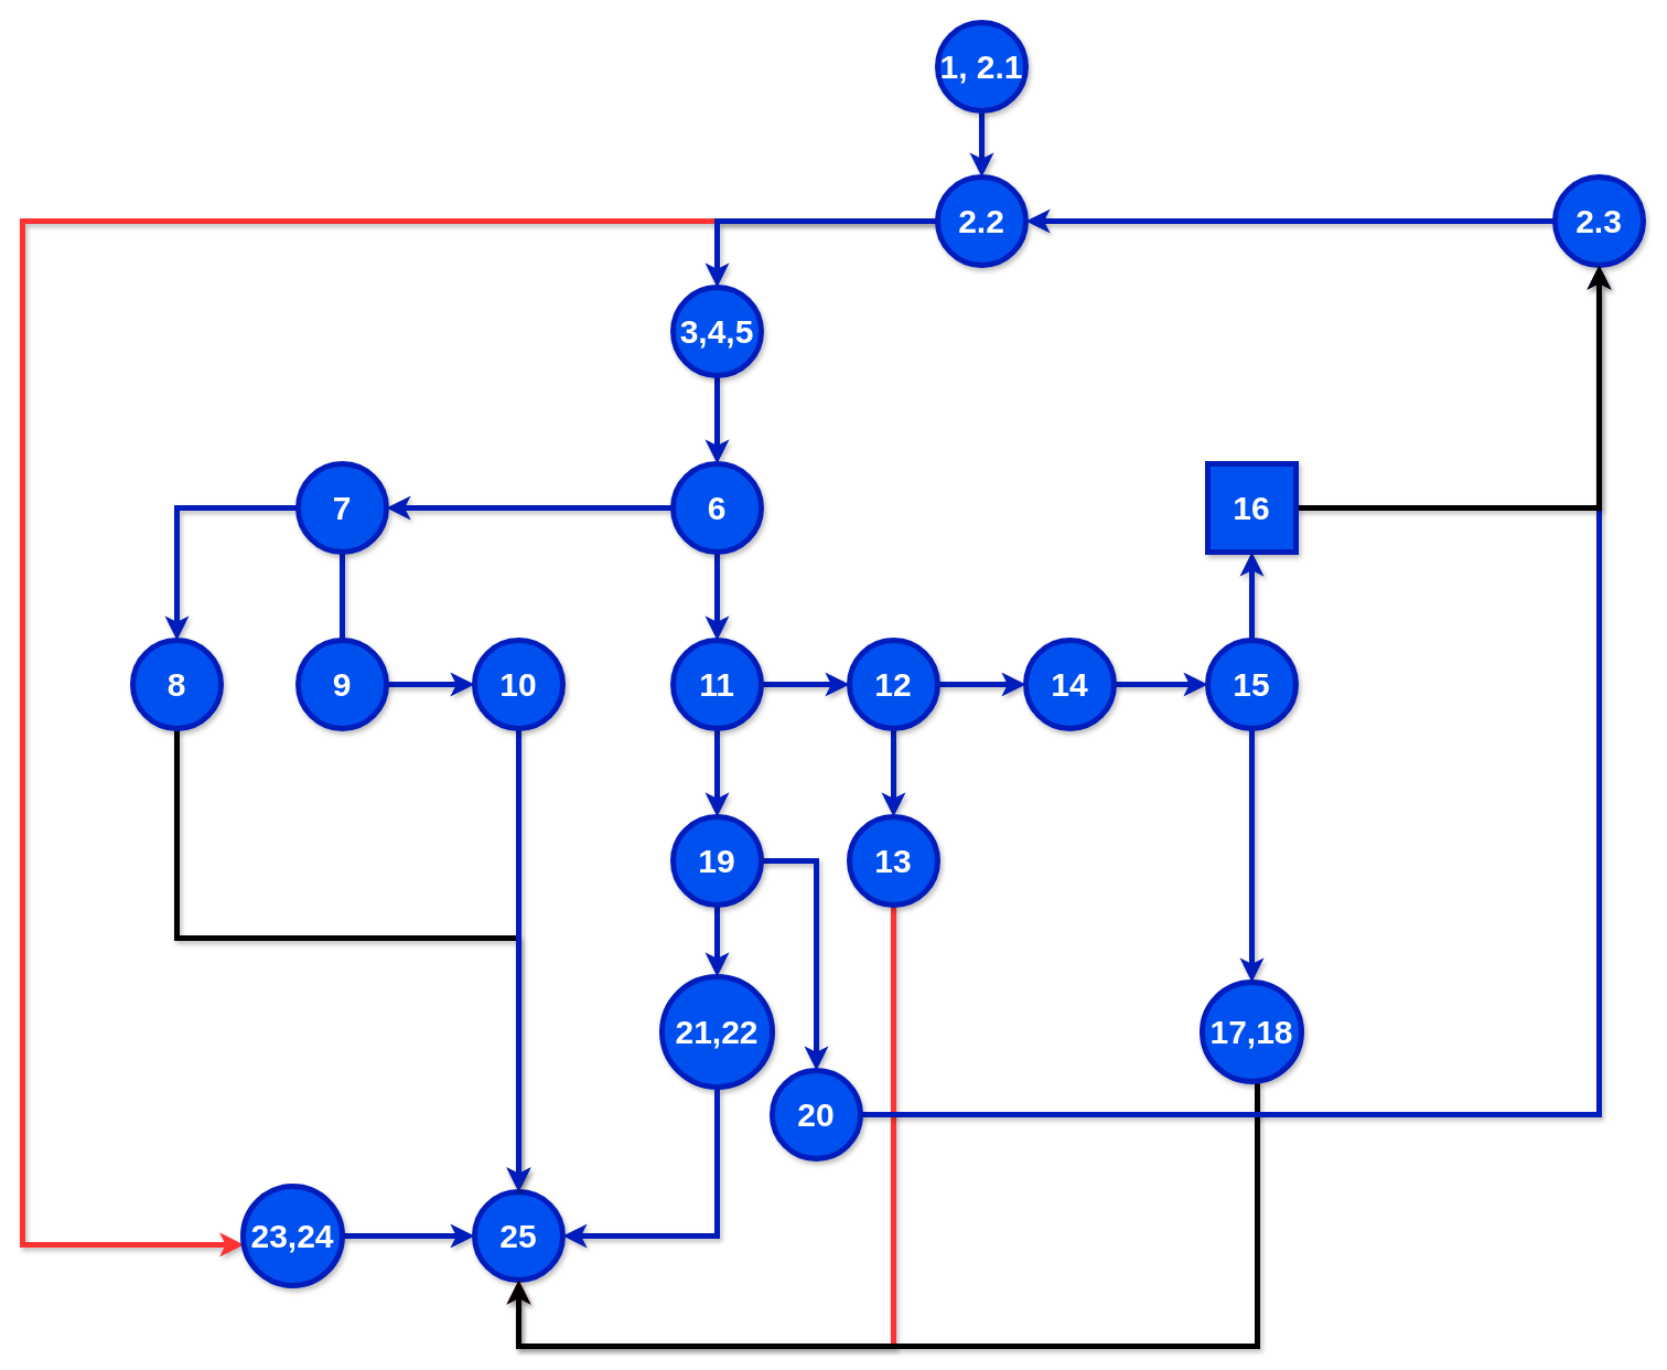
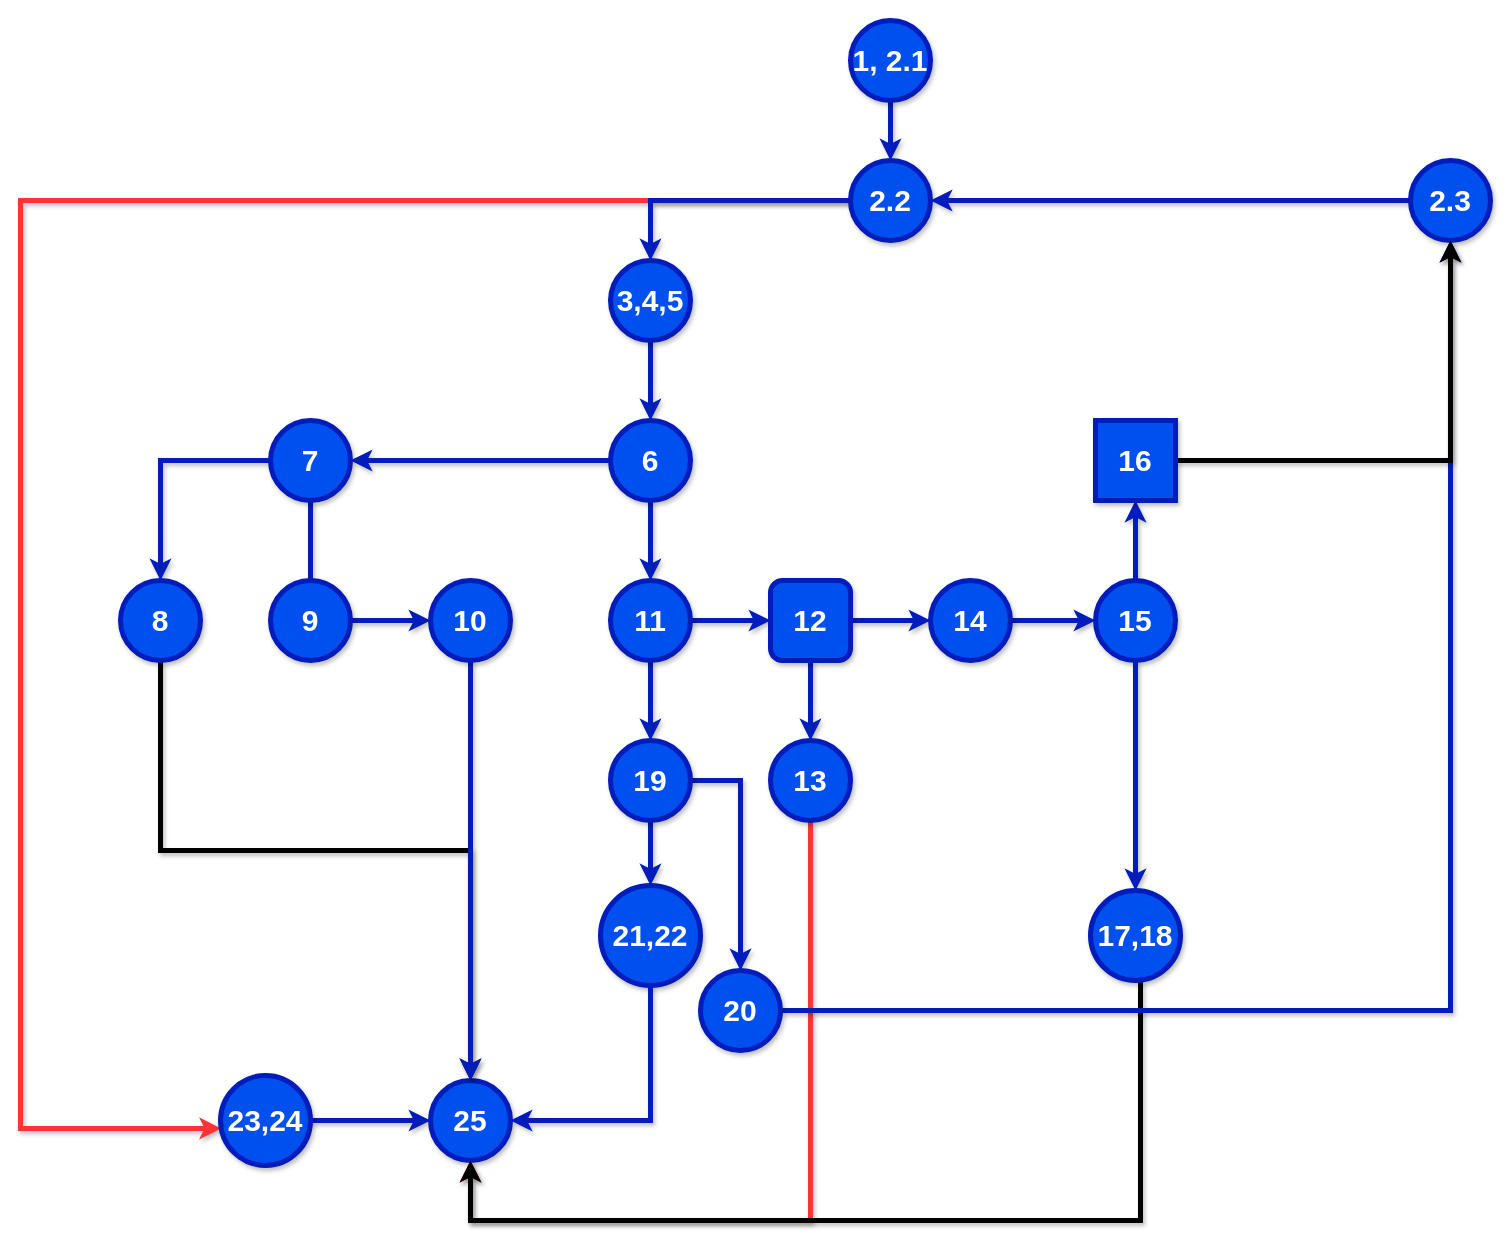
  <mxCell id="0" />
  <mxCell id="1" parent="0" />
  <mxCell id="2" style="edgeStyle=orthogonalEdgeStyle;rounded=0;orthogonalLoop=1;jettySize=auto;html=1;fillColor=#0050ef;strokeColor=#001DBC;shadow=1;sketch=0;strokeWidth=5;" parent="1" source="3" target="6" edge="1"><mxGeometry relative="1" as="geometry"><mxPoint x="370" y="120" as="targetPoint" /></mxGeometry></mxCell>
  <mxCell id="3" value="&lt;p&gt;&lt;font size=&quot;1&quot;&gt;&lt;b style=&quot;font-size: 30px&quot;&gt;1, 2.1&lt;/b&gt;&lt;/font&gt;&lt;/p&gt;" style="ellipse;whiteSpace=wrap;html=1;aspect=fixed;fillColor=#0050ef;strokeColor=#001DBC;fontColor=#ffffff;shadow=1;sketch=0;strokeWidth=5;" parent="1" vertex="1"><mxGeometry x="850" y="20" width="80" height="80" as="geometry" /></mxCell>
  <mxCell id="4" style="edgeStyle=orthogonalEdgeStyle;rounded=0;orthogonalLoop=1;jettySize=auto;html=1;exitX=0;exitY=0.5;exitDx=0;exitDy=0;entryX=0.008;entryY=0.588;entryDx=0;entryDy=0;entryPerimeter=0;fillColor=#0050ef;shadow=1;sketch=0;strokeWidth=5;strokeColor=#FF3333;" parent="1" source="6" target="8" edge="1"><mxGeometry relative="1" as="geometry"><mxPoint x="50" y="1160" as="targetPoint" /><Array as="points"><mxPoint x="20" y="200" /><mxPoint x="20" y="1128" /></Array></mxGeometry></mxCell>
  <mxCell id="5" value="" style="edgeStyle=orthogonalEdgeStyle;rounded=0;orthogonalLoop=1;jettySize=auto;html=1;fillColor=#0050ef;strokeColor=#001DBC;shadow=1;sketch=0;strokeWidth=5;" parent="1" source="6" target="11" edge="1"><mxGeometry relative="1" as="geometry" /></mxCell>
  <mxCell id="6" value="&lt;p&gt;&lt;font size=&quot;1&quot;&gt;&lt;b style=&quot;font-size: 30px&quot;&gt;2.2&lt;/b&gt;&lt;/font&gt;&lt;/p&gt;" style="ellipse;whiteSpace=wrap;html=1;aspect=fixed;fillColor=#0050ef;strokeColor=#001DBC;fontColor=#ffffff;shadow=1;sketch=0;strokeWidth=5;" parent="1" vertex="1"><mxGeometry x="850" y="160" width="80" height="80" as="geometry" /></mxCell>
  <mxCell id="7" value="" style="edgeStyle=orthogonalEdgeStyle;rounded=0;orthogonalLoop=1;jettySize=auto;html=1;fillColor=#0050ef;strokeColor=#001DBC;shadow=1;sketch=0;strokeWidth=5;" parent="1" source="8" target="9" edge="1"><mxGeometry relative="1" as="geometry" /></mxCell>
  <mxCell id="8" value="&lt;p&gt;&lt;font size=&quot;1&quot;&gt;&lt;b style=&quot;font-size: 30px&quot;&gt;23,24&lt;/b&gt;&lt;/font&gt;&lt;/p&gt;" style="ellipse;whiteSpace=wrap;html=1;aspect=fixed;fillColor=#0050ef;strokeColor=#001DBC;fontColor=#ffffff;shadow=1;sketch=0;strokeWidth=5;" parent="1" vertex="1"><mxGeometry x="220" y="1075" width="90" height="90" as="geometry" /></mxCell>
  <mxCell id="9" value="&lt;p&gt;&lt;font size=&quot;1&quot;&gt;&lt;b style=&quot;font-size: 30px&quot;&gt;25&lt;/b&gt;&lt;/font&gt;&lt;/p&gt;" style="ellipse;whiteSpace=wrap;html=1;aspect=fixed;fillColor=#0050ef;strokeColor=#001DBC;fontColor=#ffffff;shadow=1;sketch=0;strokeWidth=5;" parent="1" vertex="1"><mxGeometry x="430" y="1080" width="80" height="80" as="geometry" /></mxCell>
  <mxCell id="10" value="" style="edgeStyle=orthogonalEdgeStyle;rounded=0;orthogonalLoop=1;jettySize=auto;html=1;fillColor=#0050ef;strokeColor=#001DBC;shadow=1;sketch=0;strokeWidth=5;" parent="1" source="11" target="14" edge="1"><mxGeometry relative="1" as="geometry" /></mxCell>
  <mxCell id="11" value="&lt;p&gt;&lt;font size=&quot;1&quot;&gt;&lt;b style=&quot;font-size: 30px&quot;&gt;3,4,5&lt;/b&gt;&lt;/font&gt;&lt;/p&gt;" style="ellipse;whiteSpace=wrap;html=1;aspect=fixed;fillColor=#0050ef;strokeColor=#001DBC;fontColor=#ffffff;shadow=1;sketch=0;strokeWidth=5;" parent="1" vertex="1"><mxGeometry x="610" y="260" width="80" height="80" as="geometry" /></mxCell>
  <mxCell id="12" value="" style="edgeStyle=orthogonalEdgeStyle;rounded=0;orthogonalLoop=1;jettySize=auto;html=1;fillColor=#0050ef;strokeColor=#001DBC;shadow=1;sketch=0;strokeWidth=5;" parent="1" source="14" target="17" edge="1"><mxGeometry relative="1" as="geometry" /></mxCell>
  <mxCell id="13" value="" style="edgeStyle=orthogonalEdgeStyle;rounded=0;orthogonalLoop=1;jettySize=auto;html=1;fillColor=#0050ef;strokeColor=#001DBC;shadow=1;sketch=0;strokeWidth=5;" parent="1" source="14" target="26" edge="1"><mxGeometry relative="1" as="geometry" /></mxCell>
  <mxCell id="14" value="&lt;p&gt;&lt;font size=&quot;1&quot;&gt;&lt;b style=&quot;font-size: 30px&quot;&gt;6&lt;/b&gt;&lt;/font&gt;&lt;/p&gt;" style="ellipse;whiteSpace=wrap;html=1;aspect=fixed;fillColor=#0050ef;strokeColor=#001DBC;fontColor=#ffffff;shadow=1;sketch=0;strokeWidth=5;" parent="1" vertex="1"><mxGeometry x="610" y="420" width="80" height="80" as="geometry" /></mxCell>
  <mxCell id="15" value="" style="edgeStyle=orthogonalEdgeStyle;rounded=0;orthogonalLoop=1;jettySize=auto;html=1;fillColor=#0050ef;strokeColor=#001DBC;shadow=1;sketch=0;strokeWidth=5;" parent="1" source="17" target="19" edge="1"><mxGeometry relative="1" as="geometry" /></mxCell>
  <mxCell id="16" value="" style="edgeStyle=orthogonalEdgeStyle;rounded=0;orthogonalLoop=1;jettySize=auto;html=1;fillColor=#0050ef;strokeColor=#001DBC;shadow=1;sketch=0;strokeWidth=5;endArrow=none;" parent="1" source="17" target="21" edge="1"><mxGeometry relative="1" as="geometry" /></mxCell>
  <mxCell id="17" value="&lt;p&gt;&lt;font size=&quot;1&quot;&gt;&lt;b style=&quot;font-size: 30px&quot;&gt;7&lt;/b&gt;&lt;/font&gt;&lt;/p&gt;" style="ellipse;whiteSpace=wrap;html=1;aspect=fixed;fillColor=#0050ef;strokeColor=#001DBC;fontColor=#ffffff;shadow=1;sketch=0;strokeWidth=5;" parent="1" vertex="1"><mxGeometry x="270" y="420" width="80" height="80" as="geometry" /></mxCell>
  <mxCell id="18" style="edgeStyle=orthogonalEdgeStyle;rounded=0;sketch=0;orthogonalLoop=1;jettySize=auto;html=1;shadow=1;strokeWidth=5;" parent="1" source="19" target="9" edge="1"><mxGeometry relative="1" as="geometry"><Array as="points"><mxPoint x="160" y="850" /><mxPoint x="470" y="850" /></Array></mxGeometry></mxCell>
  <mxCell id="19" value="&lt;p&gt;&lt;font size=&quot;1&quot;&gt;&lt;b style=&quot;font-size: 30px&quot;&gt;8&lt;/b&gt;&lt;/font&gt;&lt;/p&gt;" style="ellipse;whiteSpace=wrap;html=1;aspect=fixed;fillColor=#0050ef;strokeColor=#001DBC;fontColor=#ffffff;shadow=1;sketch=0;strokeWidth=5;" parent="1" vertex="1"><mxGeometry x="120" y="580" width="80" height="80" as="geometry" /></mxCell>
  <mxCell id="20" value="" style="edgeStyle=orthogonalEdgeStyle;rounded=0;orthogonalLoop=1;jettySize=auto;html=1;fillColor=#0050ef;strokeColor=#001DBC;shadow=1;sketch=0;strokeWidth=5;" parent="1" source="21" target="23" edge="1"><mxGeometry relative="1" as="geometry" /></mxCell>
  <mxCell id="21" value="&lt;p&gt;&lt;span style=&quot;font-size: 30px&quot;&gt;&lt;b&gt;9&lt;/b&gt;&lt;/span&gt;&lt;/p&gt;" style="ellipse;whiteSpace=wrap;html=1;aspect=fixed;fillColor=#0050ef;strokeColor=#001DBC;fontColor=#ffffff;shadow=1;sketch=0;strokeWidth=5;" parent="1" vertex="1"><mxGeometry x="270" y="580" width="80" height="80" as="geometry" /></mxCell>
  <mxCell id="22" style="edgeStyle=orthogonalEdgeStyle;rounded=0;orthogonalLoop=1;jettySize=auto;html=1;fillColor=#0050ef;strokeColor=#001DBC;shadow=1;sketch=0;strokeWidth=5;" parent="1" source="23" target="9" edge="1"><mxGeometry relative="1" as="geometry" /></mxCell>
  <mxCell id="23" value="&lt;p&gt;&lt;font size=&quot;1&quot;&gt;&lt;b style=&quot;font-size: 30px&quot;&gt;10&lt;/b&gt;&lt;/font&gt;&lt;/p&gt;" style="ellipse;whiteSpace=wrap;html=1;aspect=fixed;fillColor=#0050ef;strokeColor=#001DBC;fontColor=#ffffff;shadow=1;sketch=0;strokeWidth=5;" parent="1" vertex="1"><mxGeometry x="430" y="580" width="80" height="80" as="geometry" /></mxCell>
  <mxCell id="24" value="" style="edgeStyle=orthogonalEdgeStyle;rounded=0;orthogonalLoop=1;jettySize=auto;html=1;fillColor=#0050ef;strokeColor=#001DBC;shadow=1;sketch=0;strokeWidth=5;" parent="1" source="26" target="29" edge="1"><mxGeometry relative="1" as="geometry" /></mxCell>
  <mxCell id="25" value="" style="edgeStyle=orthogonalEdgeStyle;rounded=0;orthogonalLoop=1;jettySize=auto;html=1;fillColor=#0050ef;strokeColor=#001DBC;shadow=1;sketch=0;strokeWidth=5;" parent="1" source="26" target="34" edge="1"><mxGeometry relative="1" as="geometry" /></mxCell>
  <mxCell id="26" value="&lt;p&gt;&lt;font size=&quot;1&quot;&gt;&lt;b style=&quot;font-size: 30px&quot;&gt;11&lt;/b&gt;&lt;/font&gt;&lt;/p&gt;" style="ellipse;whiteSpace=wrap;html=1;aspect=fixed;fillColor=#0050ef;strokeColor=#001DBC;fontColor=#ffffff;shadow=1;sketch=0;strokeWidth=5;" parent="1" vertex="1"><mxGeometry x="610" y="580" width="80" height="80" as="geometry" /></mxCell>
  <mxCell id="27" value="" style="edgeStyle=orthogonalEdgeStyle;rounded=0;orthogonalLoop=1;jettySize=auto;html=1;fillColor=#0050ef;strokeColor=#001DBC;shadow=1;sketch=0;strokeWidth=5;" parent="1" source="29" target="30" edge="1"><mxGeometry relative="1" as="geometry" /></mxCell>
  <mxCell id="28" style="edgeStyle=orthogonalEdgeStyle;rounded=0;orthogonalLoop=1;jettySize=auto;html=1;entryX=0.5;entryY=0;entryDx=0;entryDy=0;fillColor=#0050ef;strokeColor=#001DBC;shadow=1;sketch=0;strokeWidth=5;" parent="1" source="29" target="45" edge="1"><mxGeometry relative="1" as="geometry"><mxPoint x="740" y="1010" as="targetPoint" /></mxGeometry></mxCell>
  <mxCell id="29" value="&lt;p&gt;&lt;font size=&quot;1&quot;&gt;&lt;b style=&quot;font-size: 30px&quot;&gt;19&lt;/b&gt;&lt;/font&gt;&lt;/p&gt;" style="ellipse;whiteSpace=wrap;html=1;aspect=fixed;fillColor=#0050ef;strokeColor=#001DBC;fontColor=#ffffff;shadow=1;sketch=0;strokeWidth=5;" parent="1" vertex="1"><mxGeometry x="610" y="740" width="80" height="80" as="geometry" /></mxCell>
  <mxCell id="30" value="&lt;p&gt;&lt;font size=&quot;1&quot;&gt;&lt;b style=&quot;font-size: 30px&quot;&gt;21,22&lt;/b&gt;&lt;/font&gt;&lt;/p&gt;" style="ellipse;whiteSpace=wrap;html=1;aspect=fixed;fillColor=#0050ef;strokeColor=#001DBC;fontColor=#ffffff;shadow=1;sketch=0;strokeWidth=5;" parent="1" vertex="1"><mxGeometry x="600" y="885" width="100" height="100" as="geometry" /></mxCell>
  <mxCell id="31" style="edgeStyle=orthogonalEdgeStyle;rounded=0;orthogonalLoop=1;jettySize=auto;html=1;entryX=1;entryY=0.5;entryDx=0;entryDy=0;exitX=0.5;exitY=1;exitDx=0;exitDy=0;fillColor=#0050ef;strokeColor=#001DBC;shadow=1;sketch=0;strokeWidth=5;" parent="1" source="30" target="9" edge="1"><mxGeometry relative="1" as="geometry"><mxPoint x="610" y="1120" as="sourcePoint" /></mxGeometry></mxCell>
  <mxCell id="32" value="" style="edgeStyle=orthogonalEdgeStyle;rounded=0;orthogonalLoop=1;jettySize=auto;html=1;fillColor=#0050ef;strokeColor=#001DBC;shadow=1;sketch=0;strokeWidth=5;" parent="1" source="34" target="36" edge="1"><mxGeometry relative="1" as="geometry" /></mxCell>
  <mxCell id="33" value="" style="edgeStyle=orthogonalEdgeStyle;rounded=0;orthogonalLoop=1;jettySize=auto;html=1;fillColor=#0050ef;strokeColor=#001DBC;shadow=1;sketch=0;strokeWidth=5;" parent="1" source="34" target="40" edge="1"><mxGeometry relative="1" as="geometry" /></mxCell>
- <mxCell id="34" value="&lt;p&gt;&lt;font size=&quot;1&quot;&gt;&lt;b style=&quot;font-size: 30px&quot;&gt;12&lt;/b&gt;&lt;/font&gt;&lt;/p&gt;" style="ellipse;whiteSpace=wrap;html=1;aspect=fixed;fillColor=#0050ef;strokeColor=#001DBC;fontColor=#ffffff;shadow=1;sketch=0;strokeWidth=5;" parent="1" vertex="1"><mxGeometry x="770" y="580" width="80" height="80" as="geometry" /></mxCell>
+ <mxCell id="34" value="&lt;p&gt;&lt;font size=&quot;1&quot;&gt;&lt;b style=&quot;font-size: 30px&quot;&gt;12&lt;/b&gt;&lt;/font&gt;&lt;/p&gt;" style="whiteSpace=wrap;html=1;aspect=fixed;fillColor=#0050ef;strokeColor=#001DBC;fontColor=#ffffff;shadow=1;sketch=0;strokeWidth=5;rounded=1;" parent="1" vertex="1"><mxGeometry x="770" y="580" width="80" height="80" as="geometry" /></mxCell>
  <mxCell id="35" value="" style="edgeStyle=orthogonalEdgeStyle;rounded=0;orthogonalLoop=1;jettySize=auto;html=1;fillColor=#0050ef;strokeColor=#001DBC;shadow=1;sketch=0;strokeWidth=5;" parent="1" source="36" target="38" edge="1"><mxGeometry relative="1" as="geometry" /></mxCell>
  <mxCell id="36" value="&lt;p&gt;&lt;font size=&quot;1&quot;&gt;&lt;b style=&quot;font-size: 30px&quot;&gt;14&lt;/b&gt;&lt;/font&gt;&lt;/p&gt;" style="ellipse;whiteSpace=wrap;html=1;aspect=fixed;fillColor=#0050ef;strokeColor=#001DBC;fontColor=#ffffff;shadow=1;sketch=0;strokeWidth=5;" parent="1" vertex="1"><mxGeometry x="930" y="580" width="80" height="80" as="geometry" /></mxCell>
  <mxCell id="37" value="" style="edgeStyle=orthogonalEdgeStyle;rounded=0;orthogonalLoop=1;jettySize=auto;html=1;fillColor=#0050ef;strokeColor=#001DBC;shadow=1;sketch=0;strokeWidth=5;" parent="1" source="38" target="49" edge="1"><mxGeometry relative="1" as="geometry" /></mxCell>
  <mxCell id="38" value="&lt;p&gt;&lt;font size=&quot;1&quot;&gt;&lt;b style=&quot;font-size: 30px&quot;&gt;15&lt;/b&gt;&lt;/font&gt;&lt;/p&gt;" style="ellipse;whiteSpace=wrap;html=1;aspect=fixed;fillColor=#0050ef;strokeColor=#001DBC;fontColor=#ffffff;shadow=1;sketch=0;strokeWidth=5;" parent="1" vertex="1"><mxGeometry x="1095" y="580" width="80" height="80" as="geometry" /></mxCell>
  <mxCell id="39" style="edgeStyle=orthogonalEdgeStyle;rounded=0;orthogonalLoop=1;jettySize=auto;html=1;entryX=0.5;entryY=1;entryDx=0;entryDy=0;fillColor=#0050ef;shadow=1;sketch=0;strokeWidth=5;strokeColor=#FF3333;" parent="1" source="40" target="9" edge="1"><mxGeometry relative="1" as="geometry"><Array as="points"><mxPoint x="810" y="1220" /><mxPoint x="470" y="1220" /></Array></mxGeometry></mxCell>
  <mxCell id="40" value="&lt;p&gt;&lt;font size=&quot;1&quot;&gt;&lt;b style=&quot;font-size: 30px&quot;&gt;13&lt;/b&gt;&lt;/font&gt;&lt;/p&gt;" style="ellipse;whiteSpace=wrap;html=1;aspect=fixed;fillColor=#0050ef;strokeColor=#001DBC;fontColor=#ffffff;shadow=1;sketch=0;strokeWidth=5;" parent="1" vertex="1"><mxGeometry x="770" y="740" width="80" height="80" as="geometry" /></mxCell>
  <mxCell id="41" value="" style="edgeStyle=orthogonalEdgeStyle;rounded=0;orthogonalLoop=1;jettySize=auto;html=1;fillColor=#0050ef;strokeColor=#001DBC;shadow=1;sketch=0;strokeWidth=5;" parent="1" source="38" target="43" edge="1"><mxGeometry relative="1" as="geometry"><mxPoint x="1130" y="820" as="sourcePoint" /></mxGeometry></mxCell>
  <mxCell id="42" style="edgeStyle=orthogonalEdgeStyle;rounded=0;sketch=0;orthogonalLoop=1;jettySize=auto;html=1;entryX=0.5;entryY=1;entryDx=0;entryDy=0;shadow=1;strokeWidth=5;" parent="1" source="43" target="9" edge="1"><mxGeometry relative="1" as="geometry"><Array as="points"><mxPoint x="1140" y="1220" /><mxPoint x="470" y="1220" /></Array></mxGeometry></mxCell>
  <mxCell id="43" value="&lt;p&gt;&lt;font size=&quot;1&quot;&gt;&lt;b style=&quot;font-size: 30px&quot;&gt;17,18&lt;/b&gt;&lt;/font&gt;&lt;/p&gt;" style="ellipse;whiteSpace=wrap;html=1;aspect=fixed;fillColor=#0050ef;strokeColor=#001DBC;fontColor=#ffffff;shadow=1;sketch=0;strokeWidth=5;" parent="1" vertex="1"><mxGeometry x="1090" y="890" width="90" height="90" as="geometry" /></mxCell>
  <mxCell id="44" style="edgeStyle=orthogonalEdgeStyle;rounded=0;orthogonalLoop=1;jettySize=auto;html=1;entryX=0.5;entryY=1;entryDx=0;entryDy=0;fillColor=#0050ef;strokeColor=#001DBC;shadow=1;sketch=0;strokeWidth=5;" parent="1" source="45" target="47" edge="1"><mxGeometry relative="1" as="geometry" /></mxCell>
  <mxCell id="45" value="&lt;p&gt;&lt;font size=&quot;1&quot;&gt;&lt;b style=&quot;font-size: 30px&quot;&gt;20&lt;/b&gt;&lt;/font&gt;&lt;/p&gt;" style="ellipse;whiteSpace=wrap;html=1;aspect=fixed;fillColor=#0050ef;strokeColor=#001DBC;fontColor=#ffffff;shadow=1;sketch=0;strokeWidth=5;" parent="1" vertex="1"><mxGeometry x="700" y="970" width="80" height="80" as="geometry" /></mxCell>
  <mxCell id="46" style="edgeStyle=orthogonalEdgeStyle;rounded=0;orthogonalLoop=1;jettySize=auto;html=1;entryX=1;entryY=0.5;entryDx=0;entryDy=0;fillColor=#0050ef;strokeColor=#001DBC;shadow=1;sketch=0;strokeWidth=5;" parent="1" source="47" target="6" edge="1"><mxGeometry relative="1" as="geometry" /></mxCell>
  <mxCell id="47" value="&lt;p&gt;&lt;font size=&quot;1&quot;&gt;&lt;b style=&quot;font-size: 30px&quot;&gt;2.3&lt;/b&gt;&lt;/font&gt;&lt;/p&gt;" style="ellipse;whiteSpace=wrap;html=1;aspect=fixed;fillColor=#0050ef;strokeColor=#001DBC;fontColor=#ffffff;shadow=1;sketch=0;strokeWidth=5;" parent="1" vertex="1"><mxGeometry x="1410" y="160" width="80" height="80" as="geometry" /></mxCell>
  <mxCell id="48" style="edgeStyle=orthogonalEdgeStyle;rounded=0;sketch=0;orthogonalLoop=1;jettySize=auto;html=1;entryX=0.5;entryY=1;entryDx=0;entryDy=0;shadow=1;strokeWidth=5;" parent="1" source="49" target="47" edge="1"><mxGeometry relative="1" as="geometry" /></mxCell>
  <mxCell id="49" value="&lt;p&gt;&lt;font size=&quot;1&quot;&gt;&lt;b style=&quot;font-size: 30px&quot;&gt;16&lt;/b&gt;&lt;/font&gt;&lt;/p&gt;" style="whiteSpace=wrap;html=1;aspect=fixed;fillColor=#0050ef;strokeColor=#001DBC;fontColor=#ffffff;shadow=1;sketch=0;strokeWidth=5;rounded=0;" parent="1" vertex="1"><mxGeometry x="1095" y="420" width="80" height="80" as="geometry" /></mxCell>
